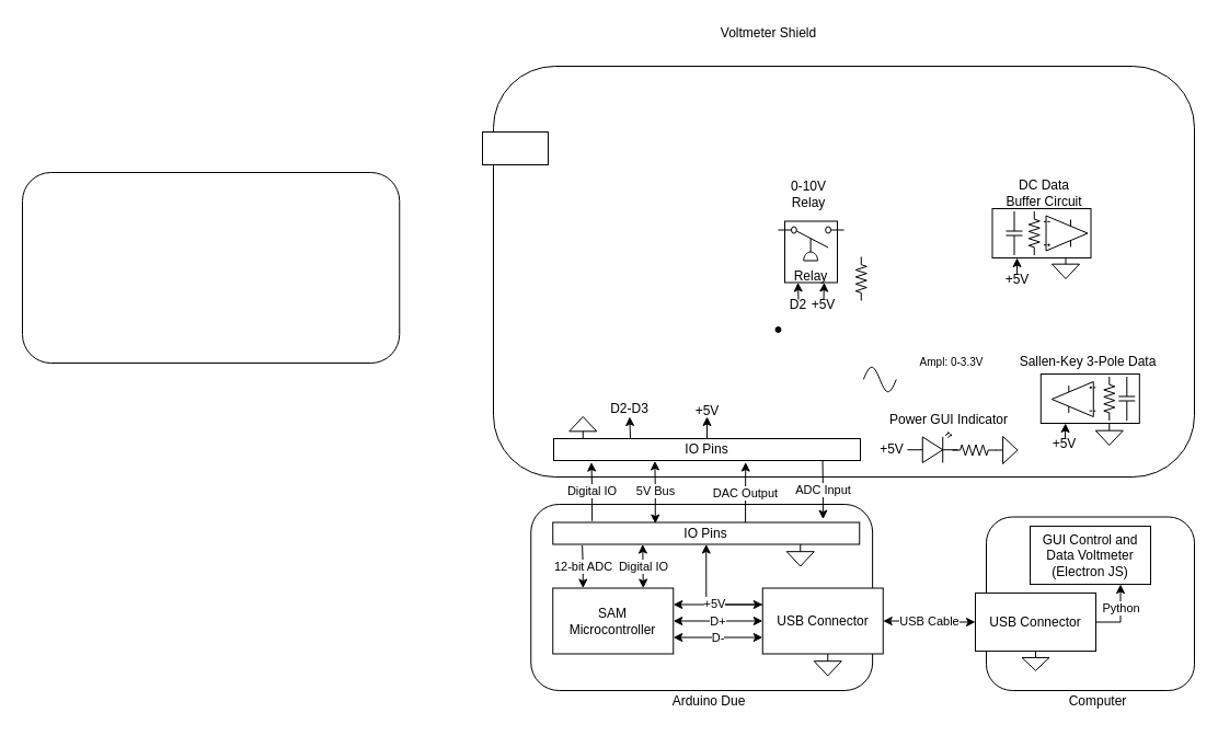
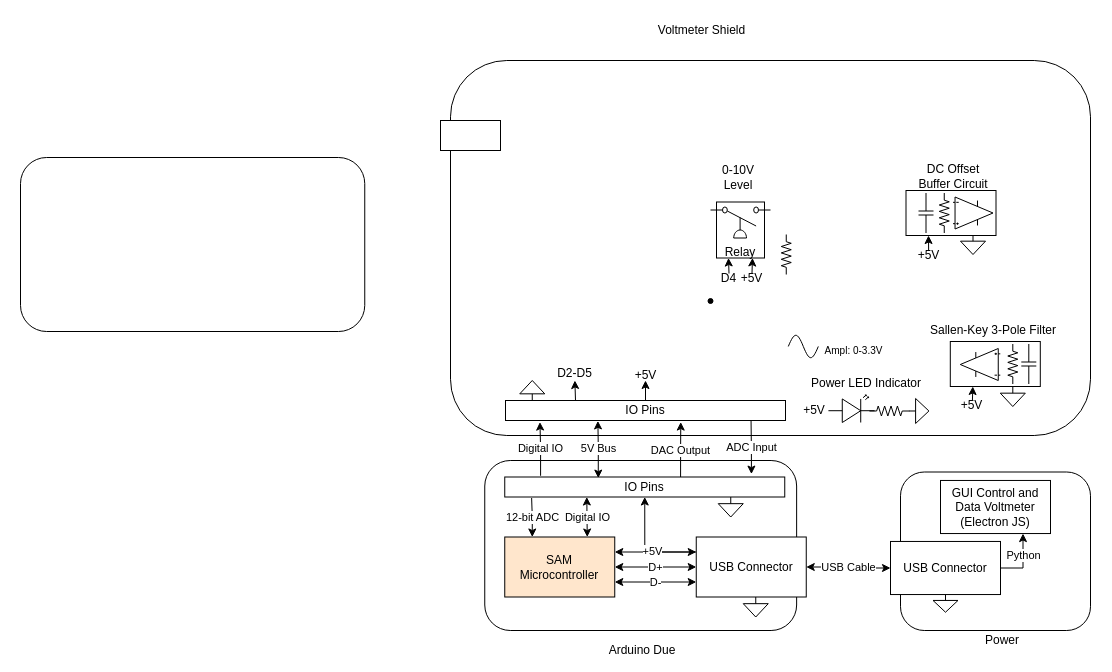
  <mxCell id="0" />
  <mxCell id="1" parent="0" />
  <mxCell id="2" value="" style="rounded=1;whiteSpace=wrap;html=1;" parent="1" vertex="1"><mxGeometry x="450" y="60" width="640" height="375" as="geometry" /></mxCell>
  <mxCell id="3" value="" style="rounded=1;whiteSpace=wrap;html=1;" parent="1" vertex="1"><mxGeometry x="484.25" y="460" width="311.88" height="170" as="geometry" /></mxCell>
  <mxCell id="4" value="USB Cable" style="edgeStyle=orthogonalEdgeStyle;rounded=0;orthogonalLoop=1;jettySize=auto;html=1;exitX=1;exitY=0.5;exitDx=0;exitDy=0;entryX=0;entryY=0.5;entryDx=0;entryDy=0;startArrow=classic;startFill=1;" parent="1" source="10" target="45" edge="1"><mxGeometry relative="1" as="geometry" /></mxCell>
  <mxCell id="5" value="D+" style="edgeStyle=orthogonalEdgeStyle;rounded=0;orthogonalLoop=1;jettySize=auto;html=1;exitX=0;exitY=0.5;exitDx=0;exitDy=0;entryX=1;entryY=0.5;entryDx=0;entryDy=0;startArrow=classic;startFill=1;" parent="1" source="10" target="15" edge="1"><mxGeometry relative="1" as="geometry" /></mxCell>
  <mxCell id="6" value="D-" style="edgeStyle=orthogonalEdgeStyle;rounded=0;orthogonalLoop=1;jettySize=auto;html=1;exitX=0;exitY=0.75;exitDx=0;exitDy=0;entryX=1;entryY=0.75;entryDx=0;entryDy=0;startArrow=classic;startFill=1;" parent="1" source="10" target="15" edge="1"><mxGeometry relative="1" as="geometry" /></mxCell>
  <mxCell id="7" style="edgeStyle=orthogonalEdgeStyle;rounded=0;orthogonalLoop=1;jettySize=auto;html=1;exitX=0;exitY=0.25;exitDx=0;exitDy=0;entryX=0.5;entryY=1;entryDx=0;entryDy=0;startArrow=classic;startFill=1;" parent="1" source="10" target="20" edge="1"><mxGeometry relative="1" as="geometry"><Array as="points"><mxPoint x="644" y="552" /></Array></mxGeometry></mxCell>
  <mxCell id="8" style="edgeStyle=orthogonalEdgeStyle;rounded=0;orthogonalLoop=1;jettySize=auto;html=1;exitX=0;exitY=0.25;exitDx=0;exitDy=0;entryX=1;entryY=0.25;entryDx=0;entryDy=0;startArrow=none;startFill=0;endArrow=classic;endFill=1;" parent="1" source="10" target="15" edge="1"><mxGeometry relative="1" as="geometry"><Array as="points"><mxPoint x="660" y="552" /><mxPoint x="660" y="552" /></Array></mxGeometry></mxCell>
  <mxCell id="9" value="+5V" style="edgeLabel;html=1;align=center;verticalAlign=middle;resizable=0;points=[];" parent="8" vertex="1" connectable="0"><mxGeometry x="-0.064" relative="1" as="geometry"><mxPoint x="-6.0" y="-0.75" as="offset" /></mxGeometry></mxCell>
  <mxCell id="10" value="USB Connector" style="rounded=0;whiteSpace=wrap;html=1;" parent="1" vertex="1"><mxGeometry x="695.75" y="536.5" width="110" height="60" as="geometry" /></mxCell>
  <mxCell id="11" value="" style="pointerEvents=1;verticalLabelPosition=bottom;shadow=0;dashed=0;align=center;html=1;verticalAlign=top;shape=mxgraph.electrical.waveforms.sine_wave;" parent="1" vertex="1"><mxGeometry x="787.81" y="331" width="30" height="30" as="geometry" /></mxCell>
- <mxCell id="12" value="&lt;font style=&quot;font-size: 10px&quot;&gt;Ampl: 0-3.3V&lt;/font&gt;" style="text;html=1;align=center;verticalAlign=middle;resizable=0;points=[];autosize=1;" parent="1" vertex="1"><mxGeometry x="832.81" y="320" width="70" height="20" as="geometry" /></mxCell>
+ <mxCell id="12" value="&lt;font style=&quot;font-size: 10px&quot;&gt;Ampl: 0-3.3V&lt;/font&gt;" style="text;html=1;align=center;verticalAlign=middle;resizable=0;points=[];autosize=1;" parent="1" vertex="1"><mxGeometry x="817.81" y="340" width="70" height="20" as="geometry" /></mxCell>
  <mxCell id="13" value="Digital IO" style="rounded=0;orthogonalLoop=1;jettySize=auto;html=1;exitX=0.75;exitY=0;exitDx=0;exitDy=0;entryX=0.293;entryY=1;entryDx=0;entryDy=0;entryPerimeter=0;startArrow=classic;startFill=1;" parent="1" source="15" target="20" edge="1"><mxGeometry relative="1" as="geometry" /></mxCell>
  <mxCell id="14" value="12-bit ADC" style="edgeStyle=orthogonalEdgeStyle;rounded=0;orthogonalLoop=1;jettySize=auto;html=1;exitX=0.25;exitY=0;exitDx=0;exitDy=0;entryX=0.096;entryY=1.05;entryDx=0;entryDy=0;entryPerimeter=0;startArrow=classic;startFill=1;endArrow=none;endFill=0;" parent="1" source="15" target="20" edge="1"><mxGeometry relative="1" as="geometry"><Array as="points"><mxPoint x="532" y="517" /><mxPoint x="531" y="517" /></Array></mxGeometry></mxCell>
- <mxCell id="15" value="SAM Microcontroller" style="rounded=0;whiteSpace=wrap;html=1;" parent="1" vertex="1"><mxGeometry x="504.25" y="536.5" width="110" height="60" as="geometry" /></mxCell>
+ <mxCell id="15" value="SAM Microcontroller" style="rounded=0;whiteSpace=wrap;html=1;fillColor=#ffe6cc;" parent="1" vertex="1"><mxGeometry x="504.25" y="536.5" width="110" height="60" as="geometry" /></mxCell>
  <mxCell id="16" value="ADC Input" style="edgeStyle=orthogonalEdgeStyle;rounded=0;orthogonalLoop=1;jettySize=auto;html=1;exitX=0.881;exitY=-0.146;exitDx=0;exitDy=0;entryX=0.877;entryY=1.021;entryDx=0;entryDy=0;startArrow=classic;startFill=1;endArrow=none;endFill=0;entryPerimeter=0;exitPerimeter=0;" parent="1" source="20" target="21" edge="1"><mxGeometry relative="1" as="geometry" /></mxCell>
  <mxCell id="17" value="5V Bus" style="edgeStyle=orthogonalEdgeStyle;rounded=0;orthogonalLoop=1;jettySize=auto;html=1;exitX=0.334;exitY=0.054;exitDx=0;exitDy=0;entryX=0.33;entryY=1.021;entryDx=0;entryDy=0;startArrow=classic;startFill=1;exitPerimeter=0;entryPerimeter=0;" parent="1" source="20" target="21" edge="1"><mxGeometry relative="1" as="geometry" /></mxCell>
  <mxCell id="18" value="Digital IO" style="edgeStyle=orthogonalEdgeStyle;rounded=0;orthogonalLoop=1;jettySize=auto;html=1;exitX=0.128;exitY=-0.061;exitDx=0;exitDy=0;entryX=0.123;entryY=1.079;entryDx=0;entryDy=0;startArrow=none;startFill=0;endArrow=classic;endFill=1;exitPerimeter=0;entryPerimeter=0;" parent="1" source="20" target="21" edge="1"><mxGeometry relative="1" as="geometry" /></mxCell>
  <mxCell id="19" value="DAC Output" style="edgeStyle=orthogonalEdgeStyle;rounded=0;orthogonalLoop=1;jettySize=auto;html=1;exitX=0.628;exitY=0.054;exitDx=0;exitDy=0;entryX=0.626;entryY=1.079;entryDx=0;entryDy=0;exitPerimeter=0;entryPerimeter=0;" edge="1" parent="1" source="20" target="21"><mxGeometry relative="1" as="geometry" /></mxCell>
  <mxCell id="20" value="IO Pins" style="rounded=0;whiteSpace=wrap;html=1;" parent="1" vertex="1"><mxGeometry x="504.25" y="476.5" width="280" height="20" as="geometry" /></mxCell>
  <mxCell id="21" value="IO Pins" style="rounded=0;whiteSpace=wrap;html=1;" parent="1" vertex="1"><mxGeometry x="505" y="400" width="280" height="20" as="geometry" /></mxCell>
  <mxCell id="22" value="" style="pointerEvents=1;verticalLabelPosition=bottom;shadow=0;dashed=0;align=center;html=1;verticalAlign=top;shape=mxgraph.electrical.signal_sources.signal_ground;" parent="1" vertex="1"><mxGeometry x="742.75" y="596.5" width="25" height="20" as="geometry" /></mxCell>
  <mxCell id="23" value="" style="group" parent="1" vertex="1" connectable="0"><mxGeometry x="710" y="201.5" width="60" height="81" as="geometry" /></mxCell>
  <mxCell id="24" value="+5V" style="text;html=1;strokeColor=none;fillColor=none;align=center;verticalAlign=middle;whiteSpace=wrap;rounded=0;dashed=1;" parent="23" vertex="1"><mxGeometry x="34" y="71" width="15" height="10" as="geometry" /></mxCell>
  <mxCell id="25" value="" style="group" parent="23" vertex="1" connectable="0"><mxGeometry width="60" height="76" as="geometry" /></mxCell>
  <mxCell id="26" value="" style="group" parent="25" vertex="1" connectable="0"><mxGeometry width="60" height="76" as="geometry" /></mxCell>
  <mxCell id="27" value="&lt;br&gt;&lt;br&gt;&lt;br&gt;Relay" style="rounded=0;whiteSpace=wrap;html=1;" parent="26" vertex="1"><mxGeometry x="6" width="48" height="56" as="geometry" /></mxCell>
  <mxCell id="28" value="" style="pointerEvents=1;verticalLabelPosition=bottom;shadow=0;dashed=0;align=center;html=1;verticalAlign=top;shape=mxgraph.electrical.electro-mechanical.pressure_actuated;" parent="26" vertex="1"><mxGeometry y="5" width="60" height="31" as="geometry" /></mxCell>
  <mxCell id="29" style="edgeStyle=orthogonalEdgeStyle;rounded=0;orthogonalLoop=1;jettySize=auto;html=1;exitX=0.5;exitY=0;exitDx=0;exitDy=0;entryX=0.75;entryY=1;entryDx=0;entryDy=0;startArrow=none;startFill=0;endArrow=classic;endFill=1;" parent="23" source="24" target="27" edge="1"><mxGeometry relative="1" as="geometry" /></mxCell>
  <mxCell id="30" value="" style="pointerEvents=1;verticalLabelPosition=bottom;shadow=0;dashed=0;align=center;html=1;verticalAlign=top;shape=mxgraph.electrical.resistors.resistor_2;rotation=90;" parent="1" vertex="1"><mxGeometry x="765.75" y="249" width="40" height="10" as="geometry" /></mxCell>
- <mxCell id="31" value="Arduino Due" style="text;html=1;strokeColor=none;fillColor=none;align=center;verticalAlign=middle;whiteSpace=wrap;rounded=0;" parent="1" vertex="1"><mxGeometry x="611.74" y="630" width="70" height="20" as="geometry" /></mxCell>
+ <mxCell id="31" value="Arduino Due" style="text;html=1;strokeColor=none;fillColor=none;align=center;verticalAlign=middle;whiteSpace=wrap;rounded=0;" parent="1" vertex="1"><mxGeometry x="606.74" y="640" width="70" height="20" as="geometry" /></mxCell>
  <mxCell id="32" value="Voltmeter Shield" style="text;html=1;strokeColor=none;fillColor=none;align=center;verticalAlign=middle;whiteSpace=wrap;rounded=0;" parent="1" vertex="1"><mxGeometry x="647.5" y="20" width="106.5" height="20" as="geometry" /></mxCell>
- <mxCell id="33" value="Computer" style="text;html=1;strokeColor=none;fillColor=none;align=center;verticalAlign=middle;whiteSpace=wrap;rounded=0;" parent="1" vertex="1"><mxGeometry x="982" y="630" width="40" height="20" as="geometry" /></mxCell>
+ <mxCell id="33" value="Power" style="text;html=1;strokeColor=none;fillColor=none;align=center;verticalAlign=middle;whiteSpace=wrap;rounded=0;" parent="1" vertex="1"><mxGeometry x="982" y="630" width="40" height="20" as="geometry" /></mxCell>
  <mxCell id="34" style="edgeStyle=orthogonalEdgeStyle;rounded=0;orthogonalLoop=1;jettySize=auto;html=1;exitX=0.5;exitY=0;exitDx=0;exitDy=0;entryX=0.25;entryY=1;entryDx=0;entryDy=0;startArrow=none;startFill=0;endArrow=classic;endFill=1;" parent="1" source="35" target="27" edge="1"><mxGeometry relative="1" as="geometry" /></mxCell>
- <mxCell id="35" value="D2" style="text;html=1;strokeColor=none;fillColor=none;align=center;verticalAlign=middle;whiteSpace=wrap;rounded=0;dashed=1;" parent="1" vertex="1"><mxGeometry x="721" y="273" width="15" height="10" as="geometry" /></mxCell>
+ <mxCell id="35" value="D4" style="text;html=1;strokeColor=none;fillColor=none;align=center;verticalAlign=middle;whiteSpace=wrap;rounded=0;dashed=1;" parent="1" vertex="1"><mxGeometry x="721" y="273" width="15" height="10" as="geometry" /></mxCell>
  <mxCell id="36" style="rounded=0;orthogonalLoop=1;jettySize=auto;html=1;exitX=0.5;exitY=1;exitDx=0;exitDy=0;entryX=0.25;entryY=0;entryDx=0;entryDy=0;startArrow=classic;startFill=1;endArrow=none;endFill=0;" parent="1" source="37" target="21" edge="1"><mxGeometry relative="1" as="geometry" /></mxCell>
- <mxCell id="37" value="D2-D3" style="text;html=1;strokeColor=none;fillColor=none;align=center;verticalAlign=middle;whiteSpace=wrap;rounded=0;dashed=1;" parent="1" vertex="1"><mxGeometry x="549.87" y="365" width="49" height="15" as="geometry" /></mxCell>
+ <mxCell id="37" value="D2-D5" style="text;html=1;strokeColor=none;fillColor=none;align=center;verticalAlign=middle;whiteSpace=wrap;rounded=0;dashed=1;" parent="1" vertex="1"><mxGeometry x="549.87" y="365" width="49" height="15" as="geometry" /></mxCell>
  <mxCell id="38" style="rounded=0;orthogonalLoop=1;jettySize=auto;html=1;exitX=0.5;exitY=1;exitDx=0;exitDy=0;entryX=0.5;entryY=0;entryDx=0;entryDy=0;startArrow=classic;startFill=1;endArrow=none;endFill=0;" parent="1" source="39" target="21" edge="1"><mxGeometry relative="1" as="geometry" /></mxCell>
  <mxCell id="39" value="+5V" style="text;html=1;strokeColor=none;fillColor=none;align=center;verticalAlign=middle;whiteSpace=wrap;rounded=0;dashed=1;" parent="1" vertex="1"><mxGeometry x="637.5" y="370" width="15" height="10" as="geometry" /></mxCell>
  <mxCell id="40" value="" style="pointerEvents=1;verticalLabelPosition=bottom;shadow=0;dashed=0;align=center;html=1;verticalAlign=top;shape=mxgraph.electrical.signal_sources.signal_ground;direction=west;" parent="1" vertex="1"><mxGeometry x="519.25" y="380" width="25" height="20" as="geometry" /></mxCell>
  <mxCell id="41" value="" style="pointerEvents=1;verticalLabelPosition=bottom;shadow=0;dashed=0;align=center;html=1;verticalAlign=top;shape=mxgraph.electrical.signal_sources.signal_ground;" parent="1" vertex="1"><mxGeometry x="717.75" y="496.5" width="25" height="20" as="geometry" /></mxCell>
  <mxCell id="42" value="" style="ellipse;whiteSpace=wrap;html=1;aspect=fixed;fillColor=#000000;" parent="1" vertex="1"><mxGeometry x="707.5" y="298" width="5" height="5" as="geometry" /></mxCell>
  <mxCell id="43" value="" style="rounded=1;whiteSpace=wrap;html=1;" parent="1" vertex="1"><mxGeometry x="900" y="471.5" width="190" height="158.5" as="geometry" /></mxCell>
  <mxCell id="44" value="Python" style="edgeStyle=orthogonalEdgeStyle;rounded=0;orthogonalLoop=1;jettySize=auto;html=1;exitX=1;exitY=0.5;exitDx=0;exitDy=0;entryX=0.75;entryY=1;entryDx=0;entryDy=0;startArrow=none;startFill=0;endArrow=classic;endFill=1;" parent="1" source="45" target="46" edge="1"><mxGeometry x="0.229" relative="1" as="geometry"><mxPoint as="offset" /></mxGeometry></mxCell>
  <mxCell id="45" value="USB Connector" style="rounded=0;whiteSpace=wrap;html=1;" parent="1" vertex="1"><mxGeometry x="890" y="540.962" width="110" height="53.077" as="geometry" /></mxCell>
  <mxCell id="46" value="GUI Control and Data Voltmeter&lt;br&gt;(Electron JS)" style="rounded=0;whiteSpace=wrap;html=1;" parent="1" vertex="1"><mxGeometry x="940" y="479.962" width="110" height="53.077" as="geometry" /></mxCell>
  <mxCell id="47" value="" style="pointerEvents=1;verticalLabelPosition=bottom;shadow=0;dashed=0;align=center;html=1;verticalAlign=top;shape=mxgraph.electrical.signal_sources.signal_ground;" parent="1" vertex="1"><mxGeometry x="932.5" y="594.038" width="25" height="17.692" as="geometry" /></mxCell>
  <mxCell id="48" value="" style="group" parent="1" vertex="1" connectable="0"><mxGeometry x="800" y="373" width="128.43" height="50" as="geometry" /></mxCell>
- <mxCell id="49" value="Power GUI Indicator" style="text;html=1;strokeColor=none;fillColor=none;align=center;verticalAlign=middle;whiteSpace=wrap;rounded=0;" parent="48" vertex="1"><mxGeometry x="4.93" width="122.19" height="20" as="geometry" /></mxCell>
+ <mxCell id="49" value="Power LED Indicator" style="text;html=1;strokeColor=none;fillColor=none;align=center;verticalAlign=middle;whiteSpace=wrap;rounded=0;" parent="48" vertex="1"><mxGeometry x="4.93" width="122.19" height="20" as="geometry" /></mxCell>
  <mxCell id="50" value="" style="pointerEvents=1;verticalLabelPosition=bottom;shadow=0;dashed=0;align=center;html=1;verticalAlign=top;shape=mxgraph.electrical.signal_sources.signal_ground;rotation=-90;" parent="48" vertex="1"><mxGeometry x="105.93" y="27.5" width="25" height="20" as="geometry" /></mxCell>
  <mxCell id="51" value="" style="verticalLabelPosition=bottom;shadow=0;dashed=0;align=center;html=1;verticalAlign=top;shape=mxgraph.electrical.opto_electronics.led_2;pointerEvents=1;fillColor=#FFFFFF;rotation=0;" parent="48" vertex="1"><mxGeometry x="27.93" y="21.5" width="46.13" height="27.5" as="geometry" /></mxCell>
  <mxCell id="52" value="" style="pointerEvents=1;verticalLabelPosition=bottom;shadow=0;dashed=0;align=center;html=1;verticalAlign=top;shape=mxgraph.electrical.resistors.resistor_2;rotation=-90;direction=north;" parent="48" vertex="1"><mxGeometry x="83.93" y="17.5" width="10" height="40" as="geometry" /></mxCell>
  <mxCell id="53" value="+5V" style="text;html=1;strokeColor=none;fillColor=none;align=center;verticalAlign=middle;whiteSpace=wrap;rounded=0;rotation=0;" parent="48" vertex="1"><mxGeometry y="27" width="27.93" height="20" as="geometry" /></mxCell>
  <mxCell id="54" value="" style="group" parent="1" vertex="1" connectable="0"><mxGeometry x="905" y="169" width="95" height="91" as="geometry" /></mxCell>
  <mxCell id="55" value="" style="group" parent="54" vertex="1" connectable="0"><mxGeometry width="95" height="85" as="geometry" /></mxCell>
  <mxCell id="56" value="" style="pointerEvents=1;verticalLabelPosition=bottom;shadow=0;dashed=0;align=center;html=1;verticalAlign=top;shape=mxgraph.electrical.signal_sources.signal_ground;" parent="55" vertex="1"><mxGeometry x="55.0" y="65" width="25" height="20" as="geometry" /></mxCell>
- <mxCell id="57" value="DC Data Buffer Circuit" style="text;html=1;strokeColor=none;fillColor=none;align=center;verticalAlign=middle;whiteSpace=wrap;rounded=0;" parent="55" vertex="1"><mxGeometry x="8" y="-3" width="80" height="20" as="geometry" /></mxCell>
+ <mxCell id="57" value="DC Offset Buffer Circuit" style="text;html=1;strokeColor=none;fillColor=none;align=center;verticalAlign=middle;whiteSpace=wrap;rounded=0;" parent="55" vertex="1"><mxGeometry x="8" y="-3" width="80" height="20" as="geometry" /></mxCell>
  <mxCell id="58" value="" style="rounded=0;whiteSpace=wrap;html=1;rotation=-360;" parent="55" vertex="1"><mxGeometry x="0.5" y="21" width="90" height="45" as="geometry" /></mxCell>
  <mxCell id="59" value="" style="verticalLabelPosition=bottom;shadow=0;dashed=0;align=center;html=1;verticalAlign=top;shape=mxgraph.electrical.abstract.operational_amp_1;rotation=-360;" parent="55" vertex="1"><mxGeometry x="47.5" y="27.5" width="40" height="32" as="geometry" /></mxCell>
  <mxCell id="60" value="" style="pointerEvents=1;verticalLabelPosition=bottom;shadow=0;dashed=0;align=center;html=1;verticalAlign=top;shape=mxgraph.electrical.resistors.resistor_2;rotation=-90;" parent="55" vertex="1"><mxGeometry x="18.75" y="38.5" width="40" height="10" as="geometry" /></mxCell>
  <mxCell id="61" value="" style="pointerEvents=1;verticalLabelPosition=bottom;shadow=0;dashed=0;align=center;html=1;verticalAlign=top;shape=mxgraph.electrical.capacitors.capacitor_1;fillColor=none;rotation=-90;" parent="55" vertex="1"><mxGeometry x="0.5" y="36" width="40" height="15" as="geometry" /></mxCell>
  <mxCell id="62" value="+5V" style="text;html=1;strokeColor=none;fillColor=none;align=center;verticalAlign=middle;whiteSpace=wrap;rounded=0;dashed=1;" parent="54" vertex="1"><mxGeometry x="15.63" y="81" width="15" height="10" as="geometry" /></mxCell>
  <mxCell id="63" style="edgeStyle=orthogonalEdgeStyle;rounded=0;orthogonalLoop=1;jettySize=auto;html=1;exitX=0.5;exitY=0;exitDx=0;exitDy=0;entryX=0.25;entryY=1;entryDx=0;entryDy=0;" parent="54" source="62" target="58" edge="1"><mxGeometry relative="1" as="geometry" /></mxCell>
  <mxCell id="64" value="" style="group" parent="1" vertex="1" connectable="0"><mxGeometry x="928.43" y="320" width="130" height="90" as="geometry" /></mxCell>
  <mxCell id="65" value="" style="group" parent="64" vertex="1" connectable="0"><mxGeometry width="130" height="86" as="geometry" /></mxCell>
  <mxCell id="66" value="" style="pointerEvents=1;verticalLabelPosition=bottom;shadow=0;dashed=0;align=center;html=1;verticalAlign=top;shape=mxgraph.electrical.signal_sources.signal_ground;" parent="65" vertex="1"><mxGeometry x="71.37" y="66" width="25" height="20" as="geometry" /></mxCell>
- <mxCell id="67" value="Sallen-Key 3-Pole Data" style="text;html=1;strokeColor=none;fillColor=none;align=center;verticalAlign=middle;whiteSpace=wrap;rounded=0;" parent="65" vertex="1"><mxGeometry width="130" height="20" as="geometry" /></mxCell>
+ <mxCell id="67" value="Sallen-Key 3-Pole Filter" style="text;html=1;strokeColor=none;fillColor=none;align=center;verticalAlign=middle;whiteSpace=wrap;rounded=0;" parent="65" vertex="1"><mxGeometry width="130" height="20" as="geometry" /></mxCell>
  <mxCell id="68" value="" style="rounded=0;whiteSpace=wrap;html=1;rotation=-180;" parent="65" vertex="1"><mxGeometry x="21.37" y="21" width="90" height="45" as="geometry" /></mxCell>
  <mxCell id="69" value="" style="verticalLabelPosition=bottom;shadow=0;dashed=0;align=center;html=1;verticalAlign=top;shape=mxgraph.electrical.abstract.operational_amp_1;rotation=-180;" parent="65" vertex="1"><mxGeometry x="31.37" y="28" width="40" height="32" as="geometry" /></mxCell>
  <mxCell id="70" value="" style="pointerEvents=1;verticalLabelPosition=bottom;shadow=0;dashed=0;align=center;html=1;verticalAlign=top;shape=mxgraph.electrical.resistors.resistor_2;rotation=90;" parent="65" vertex="1"><mxGeometry x="63.87" y="38.5" width="40" height="10" as="geometry" /></mxCell>
  <mxCell id="71" value="" style="pointerEvents=1;verticalLabelPosition=bottom;shadow=0;dashed=0;align=center;html=1;verticalAlign=top;shape=mxgraph.electrical.capacitors.capacitor_1;fillColor=none;rotation=90;" parent="65" vertex="1"><mxGeometry x="79.87" y="36" width="40" height="15" as="geometry" /></mxCell>
  <mxCell id="72" style="edgeStyle=orthogonalEdgeStyle;rounded=0;orthogonalLoop=1;jettySize=auto;html=1;exitX=0.5;exitY=0;exitDx=0;exitDy=0;entryX=0.75;entryY=0;entryDx=0;entryDy=0;" parent="64" source="73" target="68" edge="1"><mxGeometry relative="1" as="geometry" /></mxCell>
  <mxCell id="73" value="+5V" style="text;html=1;strokeColor=none;fillColor=none;align=center;verticalAlign=middle;whiteSpace=wrap;rounded=0;dashed=1;" parent="64" vertex="1"><mxGeometry x="36.0" y="80" width="15" height="10" as="geometry" /></mxCell>
- <mxCell id="74" value="0-10V Relay" style="text;html=1;strokeColor=none;fillColor=none;align=center;verticalAlign=middle;whiteSpace=wrap;rounded=0;" parent="1" vertex="1"><mxGeometry x="717.75" y="167" width="40" height="20" as="geometry" /></mxCell>
+ <mxCell id="74" value="0-10V Level" style="text;html=1;strokeColor=none;fillColor=none;align=center;verticalAlign=middle;whiteSpace=wrap;rounded=0;" parent="1" vertex="1"><mxGeometry x="717.75" y="167" width="40" height="20" as="geometry" /></mxCell>
  <mxCell id="75" value="" style="rounded=1;whiteSpace=wrap;html=1;" vertex="1" parent="1"><mxGeometry x="20" y="157" width="344.25" height="174" as="geometry" /></mxCell>
  <mxCell id="76" value="" style="rounded=0;whiteSpace=wrap;html=1;" vertex="1" parent="1"><mxGeometry x="440" y="120" width="60" height="30" as="geometry" /></mxCell>
